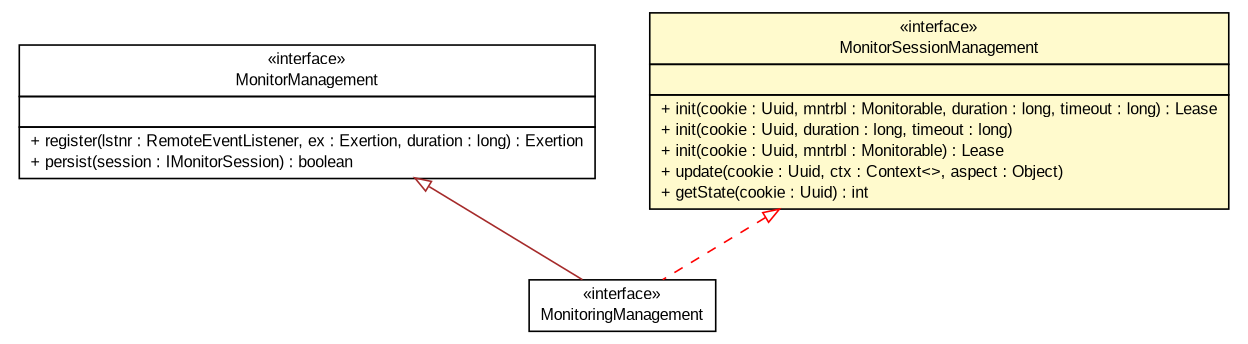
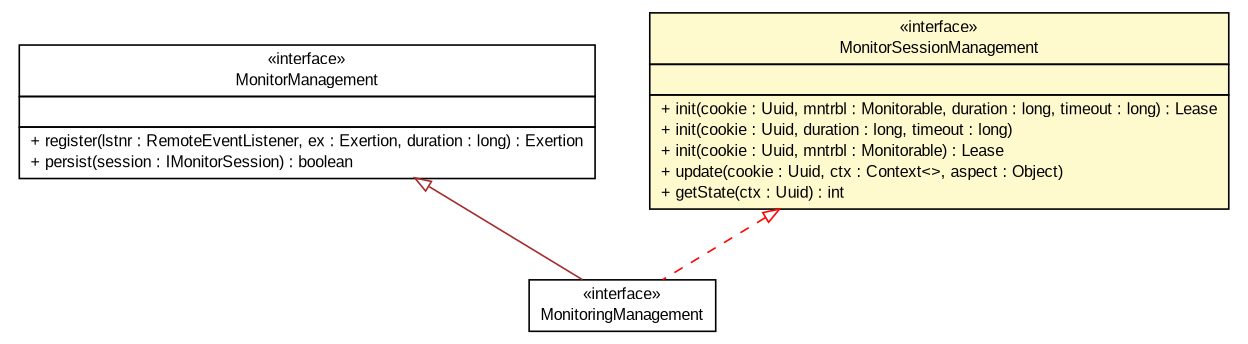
  digraph {
    fontname="Liberation Sans"
    nodesep=0.25
    ranksep=0.5
    node [fontcolor=black fontname="Liberation Sans" fontsize=10.0 shape=plaintext]
    edge [arrowtail=empty dir=back fontname="Liberation Sans" fontsize=10 headport=p labelfontname=Helvetica labelfontsize=10 tailport=p]
    n1 [label=<<table title="sorcer.core.monitor.MonitorManagement" border="0" cellborder="1" cellspacing="0" cellpadding="2" port="p" href="./MonitorManagement.html"> 		<tr><td><table border="0" cellspacing="0" cellpadding="1"> <tr><td align="center" balign="center"> &#171;interface&#187; </td></tr> <tr><td align="center" balign="center"> MonitorManagement </td></tr> 		</table></td></tr> 		<tr><td><table border="0" cellspacing="0" cellpadding="1"> <tr><td align="left" balign="left">  </td></tr> 		</table></td></tr> 		<tr><td><table border="0" cellspacing="0" cellpadding="1"> <tr><td align="left" balign="left"> + register(lstnr : RemoteEventListener, ex : Exertion, duration : long) : Exertion </td></tr> <tr><td align="left" balign="left"> + persist(session : IMonitorSession) : boolean </td></tr> 		</table></td></tr> 		</table>>]
    n2 [label=<<table title="sorcer.core.monitor.MonitoringManagement" border="0" cellborder="1" cellspacing="0" cellpadding="2" port="p" href="./MonitoringManagement.html"> 		<tr><td><table border="0" cellspacing="0" cellpadding="1"> <tr><td align="center" balign="center"> &#171;interface&#187; </td></tr> <tr><td align="center" balign="center"> MonitoringManagement </td></tr> 		</table></td></tr> 		</table>>]
-   n3 [label=<<table title="sorcer.core.monitor.MonitorSessionManagement" border="0" cellborder="1" cellspacing="0" cellpadding="2" port="p" bgcolor="lemonChiffon" href="./MonitorSessionManagement.html"> 		<tr><td><table border="0" cellspacing="0" cellpadding="1"> <tr><td align="center" balign="center"> &#171;interface&#187; </td></tr> <tr><td align="center" balign="center"> MonitorSessionManagement </td></tr> 		</table></td></tr> 		<tr><td><table border="0" cellspacing="0" cellpadding="1"> <tr><td align="left" balign="left">  </td></tr> 		</table></td></tr> 		<tr><td><table border="0" cellspacing="0" cellpadding="1"> <tr><td align="left" balign="left"> + init(cookie : Uuid, mntrbl : Monitorable, duration : long, timeout : long) : Lease </td></tr> <tr><td align="left" balign="left"> + init(cookie : Uuid, duration : long, timeout : long) </td></tr> <tr><td align="left" balign="left"> + init(cookie : Uuid, mntrbl : Monitorable) : Lease </td></tr> <tr><td align="left" balign="left"> + update(cookie : Uuid, ctx : Context&lt;&gt;, aspect : Object) </td></tr> <tr><td align="left" balign="left"> + getState(cookie : Uuid) : int </td></tr> 		</table></td></tr> 		</table>>]
+   n3 [label=<<table title="sorcer.core.monitor.MonitorSessionManagement" border="0" cellborder="1" cellspacing="0" cellpadding="2" port="p" bgcolor="lemonChiffon" href="./MonitorSessionManagement.html"> 		<tr><td><table border="0" cellspacing="0" cellpadding="1"> <tr><td align="center" balign="center"> &#171;interface&#187; </td></tr> <tr><td align="center" balign="center"> MonitorSessionManagement </td></tr> 		</table></td></tr> 		<tr><td><table border="0" cellspacing="0" cellpadding="1"> <tr><td align="left" balign="left">  </td></tr> 		</table></td></tr> 		<tr><td><table border="0" cellspacing="0" cellpadding="1"> <tr><td align="left" balign="left"> + init(cookie : Uuid, mntrbl : Monitorable, duration : long, timeout : long) : Lease </td></tr> <tr><td align="left" balign="left"> + init(cookie : Uuid, duration : long, timeout : long) </td></tr> <tr><td align="left" balign="left"> + init(cookie : Uuid, mntrbl : Monitorable) : Lease </td></tr> <tr><td align="left" balign="left"> + update(cookie : Uuid, ctx : Context&lt;&gt;, aspect : Object) </td></tr> <tr><td align="left" balign="left"> + getState(ctx : Uuid) : int </td></tr> 		</table></td></tr> 		</table>>]
    n1 -> n2 [color=brown style=solid]
    n3 -> n2 [color=red style=dashed]
  }
